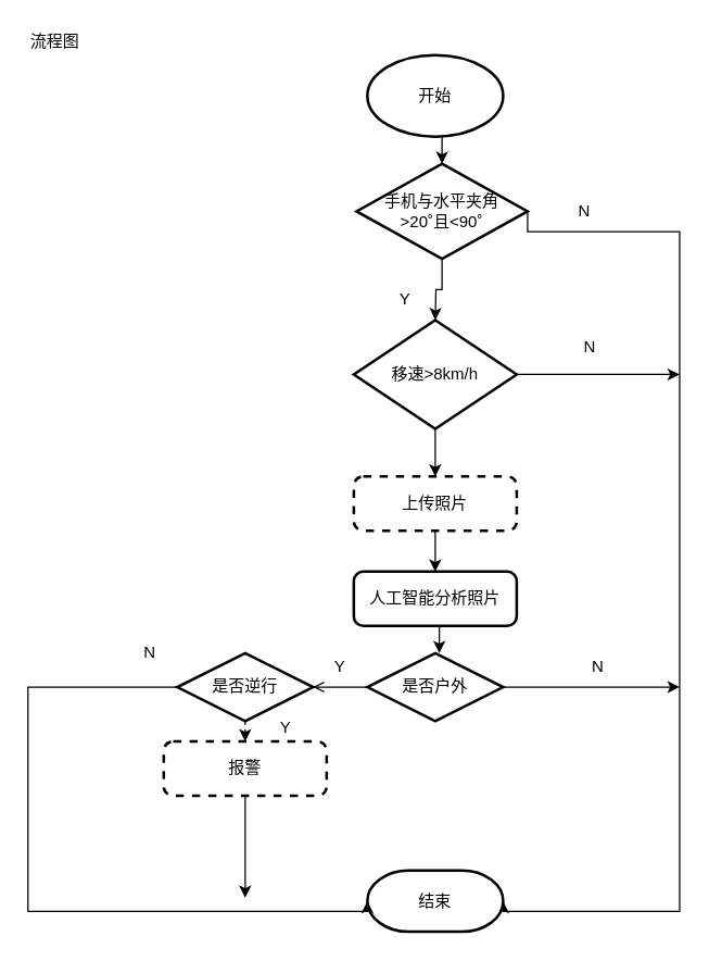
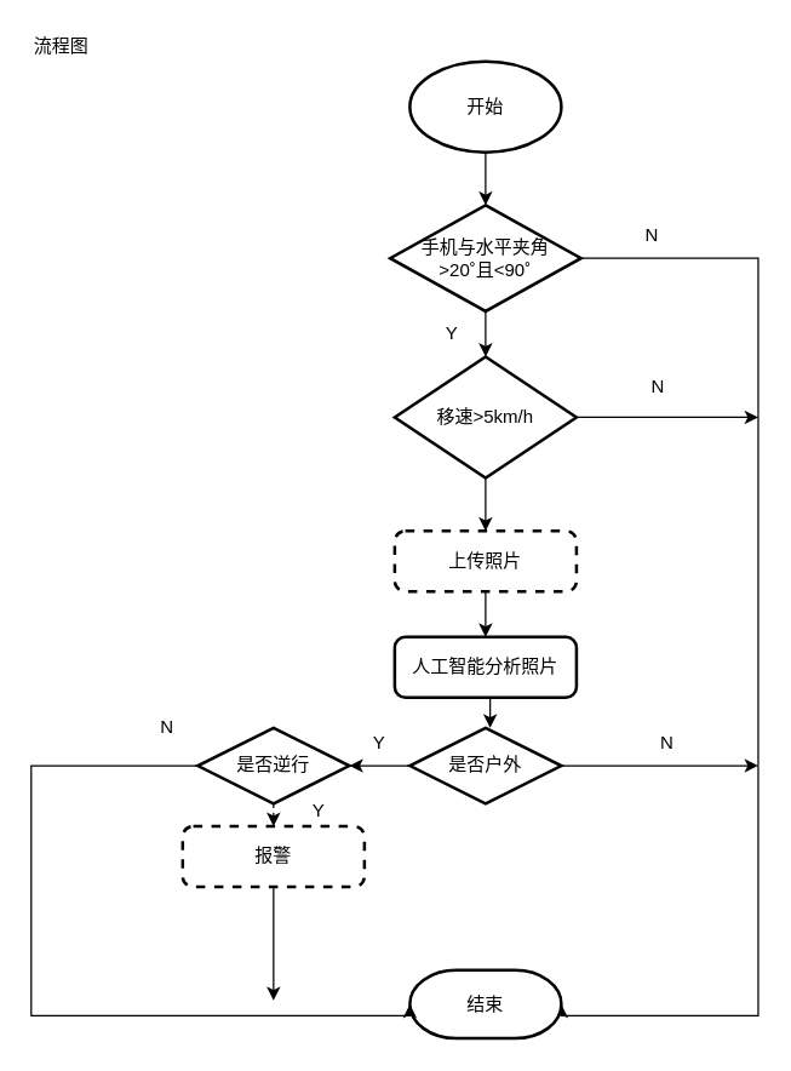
  <mxCell id="0" />
  <mxCell id="1" parent="0" />
  <mxCell id="2" value="流程图" style="text;html=1;strokeColor=none;fillColor=none;align=center;verticalAlign=middle;whiteSpace=wrap;rounded=0;" vertex="1" parent="1"><mxGeometry x="20" y="20" width="40" height="20" as="geometry" /></mxCell>
  <mxCell id="3" style="edgeStyle=orthogonalEdgeStyle;rounded=0;orthogonalLoop=1;jettySize=auto;html=1;exitX=0.5;exitY=1;exitDx=0;exitDy=0;exitPerimeter=0;entryX=0.5;entryY=0;entryDx=0;entryDy=0;entryPerimeter=0;" edge="1" parent="1" source="4" target="7"><mxGeometry relative="1" as="geometry" /></mxCell>
  <mxCell id="4" value="开始" style="strokeWidth=2;html=1;shape=mxgraph.flowchart.start_1;whiteSpace=wrap;" vertex="1" parent="1"><mxGeometry x="270" y="40" width="100" height="60" as="geometry" /></mxCell>
  <mxCell id="5" style="edgeStyle=orthogonalEdgeStyle;rounded=0;orthogonalLoop=1;jettySize=auto;html=1;exitX=0.5;exitY=1;exitDx=0;exitDy=0;exitPerimeter=0;" edge="1" parent="1" source="7"><mxGeometry relative="1" as="geometry"><mxPoint x="320" y="235" as="targetPoint" /></mxGeometry></mxCell>
  <mxCell id="6" style="edgeStyle=orthogonalEdgeStyle;rounded=0;orthogonalLoop=1;jettySize=auto;html=1;exitX=1;exitY=0.5;exitDx=0;exitDy=0;exitPerimeter=0;entryX=1;entryY=0.5;entryDx=0;entryDy=0;entryPerimeter=0;" edge="1" parent="1" source="7" target="15"><mxGeometry relative="1" as="geometry"><Array as="points"><mxPoint x="500" y="170" /><mxPoint x="500" y="670" /></Array></mxGeometry></mxCell>
- <mxCell id="7" value="手机与水平夹角&lt;br&gt;&amp;gt;20˚且&amp;lt;90˚" style="strokeWidth=2;html=1;shape=mxgraph.flowchart.decision;whiteSpace=wrap;" vertex="1" parent="1"><mxGeometry x="262" y="120" width="126" height="70" as="geometry" /></mxCell>
+ <mxCell id="7" value="手机与水平夹角&lt;br&gt;&amp;gt;20˚且&amp;lt;90˚" style="strokeWidth=2;html=1;shape=mxgraph.flowchart.decision;whiteSpace=wrap;" vertex="1" parent="1"><mxGeometry x="257" y="135" width="126" height="70" as="geometry" /></mxCell>
  <mxCell id="8" value="N" style="text;html=1;strokeColor=none;fillColor=none;align=center;verticalAlign=middle;whiteSpace=wrap;rounded=0;" vertex="1" parent="1"><mxGeometry x="410" y="145" width="40" height="20" as="geometry" /></mxCell>
  <mxCell id="9" style="edgeStyle=orthogonalEdgeStyle;rounded=0;orthogonalLoop=1;jettySize=auto;html=1;exitX=1;exitY=0.5;exitDx=0;exitDy=0;" edge="1" parent="1" source="11"><mxGeometry relative="1" as="geometry"><mxPoint x="500" y="275" as="targetPoint" /></mxGeometry></mxCell>
  <mxCell id="10" style="edgeStyle=orthogonalEdgeStyle;rounded=0;orthogonalLoop=1;jettySize=auto;html=1;exitX=0.5;exitY=1;exitDx=0;exitDy=0;entryX=0.5;entryY=0;entryDx=0;entryDy=0;" edge="1" parent="1" source="11" target="17"><mxGeometry relative="1" as="geometry" /></mxCell>
- <mxCell id="11" value="移速&amp;gt;8km/h" style="rhombus;whiteSpace=wrap;html=1;strokeWidth=2;" vertex="1" parent="1"><mxGeometry x="260" y="235" width="120" height="80" as="geometry" /></mxCell>
+ <mxCell id="11" value="移速&amp;gt;5km/h" style="rhombus;whiteSpace=wrap;html=1;strokeWidth=2;" vertex="1" parent="1"><mxGeometry x="260" y="235" width="120" height="80" as="geometry" /></mxCell>
  <mxCell id="12" value="Y" style="text;html=1;strokeColor=none;fillColor=none;align=center;verticalAlign=middle;whiteSpace=wrap;rounded=0;" vertex="1" parent="1"><mxGeometry x="278" y="210" width="40" height="20" as="geometry" /></mxCell>
  <mxCell id="13" style="edgeStyle=orthogonalEdgeStyle;rounded=0;orthogonalLoop=1;jettySize=auto;html=1;exitX=0.5;exitY=1;exitDx=0;exitDy=0;" edge="1" parent="1" source="11" target="11"><mxGeometry relative="1" as="geometry" /></mxCell>
  <mxCell id="14" value="N" style="text;html=1;strokeColor=none;fillColor=none;align=center;verticalAlign=middle;whiteSpace=wrap;rounded=0;" vertex="1" parent="1"><mxGeometry x="414" y="245" width="40" height="20" as="geometry" /></mxCell>
  <mxCell id="15" value="结束" style="strokeWidth=2;html=1;shape=mxgraph.flowchart.terminator;whiteSpace=wrap;" vertex="1" parent="1"><mxGeometry x="270" y="640" width="100" height="45" as="geometry" /></mxCell>
  <mxCell id="16" style="edgeStyle=orthogonalEdgeStyle;rounded=0;orthogonalLoop=1;jettySize=auto;html=1;exitX=0.5;exitY=1;exitDx=0;exitDy=0;entryX=0.5;entryY=0;entryDx=0;entryDy=0;" edge="1" parent="1" source="17" target="19"><mxGeometry relative="1" as="geometry" /></mxCell>
  <mxCell id="17" value="上传照片" style="rounded=1;whiteSpace=wrap;html=1;absoluteArcSize=1;arcSize=14;strokeWidth=2;dashed=1;" vertex="1" parent="1"><mxGeometry x="260" y="350" width="120" height="40" as="geometry" /></mxCell>
  <mxCell id="18" style="edgeStyle=orthogonalEdgeStyle;rounded=0;orthogonalLoop=1;jettySize=auto;html=1;exitX=0.5;exitY=1;exitDx=0;exitDy=0;entryX=0.5;entryY=0;entryDx=0;entryDy=0;entryPerimeter=0;" edge="1" parent="1"><mxGeometry relative="1" as="geometry"><mxPoint x="319" y="460" as="sourcePoint" /><mxPoint x="323" y="480" as="targetPoint" /></mxGeometry></mxCell>
  <mxCell id="19" value="人工智能分析照片" style="rounded=1;whiteSpace=wrap;html=1;absoluteArcSize=1;arcSize=14;strokeWidth=2;" vertex="1" parent="1"><mxGeometry x="260" y="420" width="120" height="40" as="geometry" /></mxCell>
  <mxCell id="20" style="edgeStyle=orthogonalEdgeStyle;rounded=0;orthogonalLoop=1;jettySize=auto;html=1;exitX=0.5;exitY=1;exitDx=0;exitDy=0;" edge="1" parent="1" source="19" target="19"><mxGeometry relative="1" as="geometry" /></mxCell>
  <mxCell id="21" style="edgeStyle=orthogonalEdgeStyle;rounded=0;orthogonalLoop=1;jettySize=auto;html=1;exitX=1;exitY=0.5;exitDx=0;exitDy=0;exitPerimeter=0;" edge="1" parent="1" source="23"><mxGeometry relative="1" as="geometry"><mxPoint x="500" y="505" as="targetPoint" /></mxGeometry></mxCell>
- <mxCell id="22" style="edgeStyle=orthogonalEdgeStyle;rounded=0;orthogonalLoop=1;jettySize=auto;html=1;exitX=0;exitY=0.5;exitDx=0;exitDy=0;exitPerimeter=0;entryX=1;entryY=0.5;entryDx=0;entryDy=0;entryPerimeter=0;endArrow=open;" edge="1" parent="1" source="23" target="27"><mxGeometry relative="1" as="geometry" /></mxCell>
+ <mxCell id="22" style="edgeStyle=orthogonalEdgeStyle;rounded=0;orthogonalLoop=1;jettySize=auto;html=1;exitX=0;exitY=0.5;exitDx=0;exitDy=0;exitPerimeter=0;entryX=1;entryY=0.5;entryDx=0;entryDy=0;entryPerimeter=0;" edge="1" parent="1" source="23" target="27"><mxGeometry relative="1" as="geometry" /></mxCell>
  <mxCell id="23" value="是否户外" style="strokeWidth=2;html=1;shape=mxgraph.flowchart.decision;whiteSpace=wrap;gradientColor=none;" vertex="1" parent="1"><mxGeometry x="270" y="480" width="100" height="50" as="geometry" /></mxCell>
  <mxCell id="24" value="N" style="text;html=1;strokeColor=none;fillColor=none;align=center;verticalAlign=middle;whiteSpace=wrap;rounded=0;" vertex="1" parent="1"><mxGeometry x="420" y="480" width="40" height="20" as="geometry" /></mxCell>
  <mxCell id="25" style="edgeStyle=orthogonalEdgeStyle;rounded=0;orthogonalLoop=1;jettySize=auto;html=1;exitX=0.5;exitY=1;exitDx=0;exitDy=0;exitPerimeter=0;entryX=0.5;entryY=0;entryDx=0;entryDy=0;dashed=1;" edge="1" parent="1" source="27" target="30"><mxGeometry relative="1" as="geometry" /></mxCell>
  <mxCell id="26" style="edgeStyle=orthogonalEdgeStyle;rounded=0;orthogonalLoop=1;jettySize=auto;html=1;exitX=0;exitY=0.5;exitDx=0;exitDy=0;exitPerimeter=0;entryX=0;entryY=0.5;entryDx=0;entryDy=0;entryPerimeter=0;" edge="1" parent="1" source="27" target="15"><mxGeometry relative="1" as="geometry"><Array as="points"><mxPoint x="20" y="505" /><mxPoint x="20" y="670" /></Array></mxGeometry></mxCell>
  <mxCell id="27" value="是否逆行" style="strokeWidth=2;html=1;shape=mxgraph.flowchart.decision;whiteSpace=wrap;gradientColor=none;" vertex="1" parent="1"><mxGeometry x="130" y="480" width="100" height="50" as="geometry" /></mxCell>
  <mxCell id="28" value="Y" style="text;html=1;strokeColor=none;fillColor=none;align=center;verticalAlign=middle;whiteSpace=wrap;rounded=0;" vertex="1" parent="1"><mxGeometry x="230" y="480" width="40" height="20" as="geometry" /></mxCell>
  <mxCell id="29" style="edgeStyle=orthogonalEdgeStyle;rounded=0;orthogonalLoop=1;jettySize=auto;html=1;exitX=0.5;exitY=1;exitDx=0;exitDy=0;" edge="1" parent="1" source="30"><mxGeometry relative="1" as="geometry"><mxPoint x="180" y="660" as="targetPoint" /></mxGeometry></mxCell>
  <mxCell id="30" value="报警" style="rounded=1;whiteSpace=wrap;html=1;absoluteArcSize=1;arcSize=14;strokeWidth=2;gradientColor=none;dashed=1;" vertex="1" parent="1"><mxGeometry x="120" y="545" width="120" height="40" as="geometry" /></mxCell>
  <mxCell id="31" value="Y" style="text;html=1;strokeColor=none;fillColor=none;align=center;verticalAlign=middle;whiteSpace=wrap;rounded=0;" vertex="1" parent="1"><mxGeometry x="190" y="525" width="40" height="20" as="geometry" /></mxCell>
  <mxCell id="32" value="N" style="text;html=1;strokeColor=none;fillColor=none;align=center;verticalAlign=middle;whiteSpace=wrap;rounded=0;" vertex="1" parent="1"><mxGeometry x="90" y="470" width="40" height="20" as="geometry" /></mxCell>
